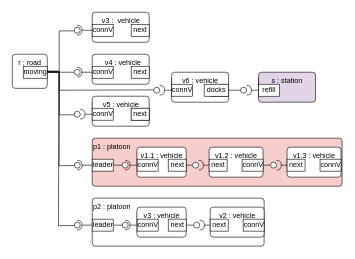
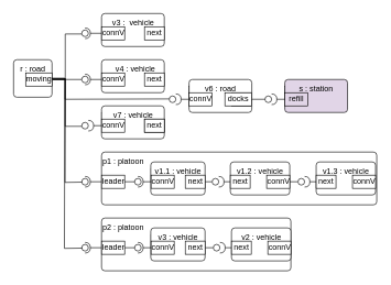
  <mxCell id="0" />
  <mxCell id="1" parent="0" />
  <mxCell id="2" value="&lt;div align=&quot;center&quot;&gt;r : road&lt;/div&gt;" style="html=1;align=center;verticalAlign=top;rounded=1;absoluteArcSize=1;arcSize=10;dashed=0;" vertex="1" parent="1"><mxGeometry x="20" y="90" width="58.25" height="56.88" as="geometry" /></mxCell>
  <mxCell id="3" value="" style="rounded=0;orthogonalLoop=1;jettySize=auto;html=1;endArrow=none;endFill=0;exitX=1;exitY=0.5;exitDx=0;exitDy=0;entryX=0.2;entryY=0.6;entryDx=0;entryDy=0;entryPerimeter=0;" edge="1" parent="1" source="22" target="5"><mxGeometry relative="1" as="geometry"><mxPoint x="213.25" y="235" as="sourcePoint" /><mxPoint x="103.25" y="-65" as="targetPoint" /><Array as="points"><mxPoint x="98.25" y="120" /><mxPoint x="98.25" y="51" /></Array></mxGeometry></mxCell>
  <mxCell id="4" value="" style="rounded=0;orthogonalLoop=1;jettySize=auto;html=1;endArrow=halfCircle;endFill=0;endSize=6;strokeWidth=1;exitX=0;exitY=0.5;exitDx=0;exitDy=0;entryX=0.5;entryY=0.5;entryDx=0;entryDy=0;entryPerimeter=0;" edge="1" parent="1" source="7" target="5"><mxGeometry relative="1" as="geometry"><mxPoint x="363.25" y="220" as="sourcePoint" /><mxPoint x="133.25" y="40" as="targetPoint" /></mxGeometry></mxCell>
  <mxCell id="5" value="" style="ellipse;whiteSpace=wrap;html=1;fontFamily=Helvetica;fontSize=12;fontColor=#000000;align=center;strokeColor=#000000;fillColor=#ffffff;points=[];aspect=fixed;resizable=0;" vertex="1" parent="1"><mxGeometry x="123.25" y="45" width="10" height="10" as="geometry" /></mxCell>
  <mxCell id="6" value="v3 :&amp;nbsp; vehicle" style="html=1;align=center;verticalAlign=top;rounded=1;absoluteArcSize=1;arcSize=10;dashed=0;" vertex="1" parent="1"><mxGeometry x="153.25" y="20" width="95" height="50" as="geometry" /></mxCell>
  <mxCell id="7" value="connV" style="html=1;" vertex="1" parent="1"><mxGeometry x="153.25" y="40" width="35" height="20" as="geometry" /></mxCell>
  <mxCell id="8" value="next" style="html=1;" vertex="1" parent="1"><mxGeometry x="218.25" y="40" width="30" height="20" as="geometry" /></mxCell>
  <mxCell id="9" value="connV" style="html=1;" vertex="1" parent="1"><mxGeometry x="153.25" y="170" width="50" height="20" as="geometry" /></mxCell>
  <mxCell id="10" value="&lt;div align=&quot;right&quot;&gt;&amp;nbsp; v4 : vehicle&lt;br&gt;&lt;/div&gt;" style="html=1;align=center;verticalAlign=top;rounded=1;absoluteArcSize=1;arcSize=10;dashed=0;" vertex="1" parent="1"><mxGeometry x="153.25" y="90" width="95" height="50" as="geometry" /></mxCell>
  <mxCell id="11" value="connV" style="html=1;" vertex="1" parent="1"><mxGeometry x="153.25" y="110" width="35" height="20" as="geometry" /></mxCell>
  <mxCell id="12" value="next" style="html=1;" vertex="1" parent="1"><mxGeometry x="218.25" y="110" width="30" height="20" as="geometry" /></mxCell>
  <mxCell id="13" value="" style="rounded=0;orthogonalLoop=1;jettySize=auto;html=1;endArrow=none;endFill=0;exitX=1;exitY=0.5;exitDx=0;exitDy=0;" edge="1" parent="1" source="22" target="15"><mxGeometry relative="1" as="geometry"><mxPoint x="133.25" y="105" as="sourcePoint" /></mxGeometry></mxCell>
  <mxCell id="14" value="" style="rounded=0;orthogonalLoop=1;jettySize=auto;html=1;endArrow=halfCircle;endFill=0;entryX=0.5;entryY=0.5;entryDx=0;entryDy=0;endSize=6;strokeWidth=1;exitX=0;exitY=0.5;exitDx=0;exitDy=0;" edge="1" parent="1" source="11" target="15"><mxGeometry relative="1" as="geometry"><mxPoint x="-56.75" y="185" as="sourcePoint" /></mxGeometry></mxCell>
  <mxCell id="15" value="" style="ellipse;whiteSpace=wrap;html=1;fontFamily=Helvetica;fontSize=12;fontColor=#000000;align=center;strokeColor=#000000;fillColor=#ffffff;points=[];aspect=fixed;resizable=0;" vertex="1" parent="1"><mxGeometry x="123.25" y="115" width="10" height="10" as="geometry" /></mxCell>
- <mxCell id="16" value="v5 : vehicle" style="html=1;align=center;verticalAlign=top;rounded=1;absoluteArcSize=1;arcSize=10;dashed=0;" vertex="1" parent="1"><mxGeometry x="153.25" y="160" width="95" height="50" as="geometry" /></mxCell>
+ <mxCell id="16" value="v7 : vehicle" style="html=1;align=center;verticalAlign=top;rounded=1;absoluteArcSize=1;arcSize=10;dashed=0;" vertex="1" parent="1"><mxGeometry x="153.25" y="160" width="95" height="50" as="geometry" /></mxCell>
  <mxCell id="17" value="connV" style="html=1;" vertex="1" parent="1"><mxGeometry x="153.25" y="180" width="35" height="20" as="geometry" /></mxCell>
  <mxCell id="18" value="docks" style="html=1;" vertex="1" parent="1"><mxGeometry x="218.25" y="180" width="30" height="20" as="geometry" /></mxCell>
  <mxCell id="19" value="" style="rounded=0;orthogonalLoop=1;jettySize=auto;html=1;endArrow=none;endFill=0;exitX=1;exitY=0.5;exitDx=0;exitDy=0;entryX=0.2;entryY=0.6;entryDx=0;entryDy=0;entryPerimeter=0;" edge="1" parent="1" source="22" target="20"><mxGeometry relative="1" as="geometry"><mxPoint x="76.25" y="239" as="sourcePoint" /><mxPoint x="108.25" y="190" as="targetPoint" /><Array as="points"><mxPoint x="98.25" y="120" /><mxPoint x="98.25" y="191" /></Array></mxGeometry></mxCell>
  <mxCell id="20" value="" style="ellipse;whiteSpace=wrap;html=1;fontFamily=Helvetica;fontSize=12;fontColor=#000000;align=center;strokeColor=#000000;fillColor=#ffffff;points=[];aspect=fixed;resizable=0;" vertex="1" parent="1"><mxGeometry x="123.25" y="185" width="10" height="10" as="geometry" /></mxCell>
  <mxCell id="21" value="" style="rounded=0;orthogonalLoop=1;jettySize=auto;html=1;endArrow=halfCircle;endFill=0;endSize=6;strokeWidth=1;exitX=0;exitY=0.5;exitDx=0;exitDy=0;" edge="1" parent="1" source="17" target="20"><mxGeometry relative="1" as="geometry"><mxPoint x="153.25" y="190" as="sourcePoint" /><mxPoint x="128.25" y="190" as="targetPoint" /><Array as="points" /></mxGeometry></mxCell>
  <mxCell id="22" value="moving" style="html=1;" vertex="1" parent="1"><mxGeometry x="38.25" y="110" width="40" height="20" as="geometry" /></mxCell>
  <mxCell id="23" value="next" style="html=1;" vertex="1" parent="1"><mxGeometry x="218.25" y="180" width="30" height="20" as="geometry" /></mxCell>
  <mxCell id="24" value="p2 : platoon" style="html=1;align=left;verticalAlign=top;rounded=1;absoluteArcSize=1;arcSize=10;dashed=0;" vertex="1" parent="1"><mxGeometry x="153.25" y="330" width="286.75" height="80" as="geometry" /></mxCell>
  <mxCell id="25" value="connV" style="html=1;" vertex="1" parent="1"><mxGeometry x="228.25" y="355" width="50" height="20" as="geometry" /></mxCell>
  <mxCell id="26" value="" style="rounded=0;orthogonalLoop=1;jettySize=auto;html=1;endArrow=halfCircle;endFill=0;entryX=0.5;entryY=0.5;entryDx=0;entryDy=0;endSize=6;strokeWidth=1;exitX=0;exitY=0.5;exitDx=0;exitDy=0;" edge="1" parent="1" target="27"><mxGeometry relative="1" as="geometry"><mxPoint x="153.25" y="375" as="sourcePoint" /></mxGeometry></mxCell>
  <mxCell id="27" value="" style="ellipse;whiteSpace=wrap;html=1;fontFamily=Helvetica;fontSize=12;fontColor=#000000;align=center;strokeColor=#000000;fillColor=#ffffff;points=[];aspect=fixed;resizable=0;" vertex="1" parent="1"><mxGeometry x="123.25" y="370" width="10" height="10" as="geometry" /></mxCell>
  <mxCell id="28" value="v3 : vehicle" style="html=1;align=center;verticalAlign=top;rounded=1;absoluteArcSize=1;arcSize=10;dashed=0;" vertex="1" parent="1"><mxGeometry x="227.75" y="345" width="82.25" height="50" as="geometry" /></mxCell>
  <mxCell id="29" value="connV" style="html=1;" vertex="1" parent="1"><mxGeometry x="228.25" y="365" width="35" height="20" as="geometry" /></mxCell>
  <mxCell id="30" value="v2 : vehicle" style="html=1;align=center;verticalAlign=top;rounded=1;absoluteArcSize=1;arcSize=10;dashed=0;" vertex="1" parent="1"><mxGeometry x="350" y="345" width="90" height="50" as="geometry" /></mxCell>
  <mxCell id="31" value="connV" style="html=1;" vertex="1" parent="1"><mxGeometry x="405" y="365" width="35" height="20" as="geometry" /></mxCell>
  <mxCell id="32" value="" style="rounded=0;orthogonalLoop=1;jettySize=auto;html=1;endArrow=none;endFill=0;exitX=1;exitY=0.5;exitDx=0;exitDy=0;" edge="1" parent="1" target="34"><mxGeometry relative="1" as="geometry"><mxPoint x="310" y="375" as="sourcePoint" /></mxGeometry></mxCell>
  <mxCell id="33" value="" style="rounded=0;orthogonalLoop=1;jettySize=auto;html=1;endArrow=halfCircle;endFill=0;endSize=6;strokeWidth=1;" edge="1" parent="1" target="34"><mxGeometry relative="1" as="geometry"><mxPoint x="350" y="375" as="sourcePoint" /><mxPoint x="362.5" y="375" as="targetPoint" /></mxGeometry></mxCell>
  <mxCell id="34" value="" style="ellipse;whiteSpace=wrap;html=1;fontFamily=Helvetica;fontSize=12;fontColor=#000000;align=center;strokeColor=#000000;fillColor=#ffffff;points=[];aspect=fixed;resizable=0;" vertex="1" parent="1"><mxGeometry x="322.5" y="370" width="10" height="10" as="geometry" /></mxCell>
  <mxCell id="35" value="leader" style="html=1;" vertex="1" parent="1"><mxGeometry x="153.25" y="365" width="35" height="20" as="geometry" /></mxCell>
  <mxCell id="36" value="" style="rounded=0;orthogonalLoop=1;jettySize=auto;html=1;endArrow=none;endFill=0;exitX=1;exitY=0.5;exitDx=0;exitDy=0;" edge="1" parent="1" source="35"><mxGeometry relative="1" as="geometry"><mxPoint x="198.25" y="375" as="sourcePoint" /><mxPoint x="208.25" y="375" as="targetPoint" /><Array as="points" /></mxGeometry></mxCell>
  <mxCell id="37" value="" style="rounded=0;orthogonalLoop=1;jettySize=auto;html=1;endArrow=halfCircle;endFill=0;endSize=6;strokeWidth=1;" edge="1" parent="1"><mxGeometry relative="1" as="geometry"><mxPoint x="211.25" y="375" as="sourcePoint" /><mxPoint x="211.25" y="375" as="targetPoint" /></mxGeometry></mxCell>
  <mxCell id="38" value="" style="ellipse;whiteSpace=wrap;html=1;fontFamily=Helvetica;fontSize=12;fontColor=#000000;align=center;strokeColor=#000000;fillColor=#ffffff;points=[];aspect=fixed;resizable=0;" vertex="1" parent="1"><mxGeometry x="203.25" y="370" width="10" height="10" as="geometry" /></mxCell>
  <mxCell id="39" value="" style="rounded=0;orthogonalLoop=1;jettySize=auto;html=1;endArrow=halfCircle;endFill=0;entryX=0.5;entryY=0.5;entryDx=0;entryDy=0;endSize=6;strokeWidth=1;entryPerimeter=0;" edge="1" parent="1" target="38"><mxGeometry relative="1" as="geometry"><mxPoint x="228.25" y="375" as="sourcePoint" /><mxPoint x="308.25" y="270" as="targetPoint" /><Array as="points"><mxPoint x="228.25" y="375" /></Array></mxGeometry></mxCell>
  <mxCell id="40" value="next" style="html=1;" vertex="1" parent="1"><mxGeometry x="280" y="365" width="30" height="20" as="geometry" /></mxCell>
  <mxCell id="41" value="next" style="html=1;" vertex="1" parent="1"><mxGeometry x="350" y="365" width="30" height="20" as="geometry" /></mxCell>
- <mxCell id="42" value="p1 : platoon" style="html=1;align=left;verticalAlign=top;rounded=1;absoluteArcSize=1;arcSize=10;dashed=0;fillColor=#f8cecc;" vertex="1" parent="1"><mxGeometry x="153.25" y="230" width="416.75" height="80" as="geometry" /></mxCell>
+ <mxCell id="42" value="p1 : platoon" style="html=1;align=left;verticalAlign=top;rounded=1;absoluteArcSize=1;arcSize=10;dashed=0;" vertex="1" parent="1"><mxGeometry x="153.25" y="230" width="416.75" height="80" as="geometry" /></mxCell>
  <mxCell id="43" value="connV" style="html=1;" vertex="1" parent="1"><mxGeometry x="228.25" y="255" width="50" height="20" as="geometry" /></mxCell>
  <mxCell id="44" value="" style="rounded=0;orthogonalLoop=1;jettySize=auto;html=1;endArrow=halfCircle;endFill=0;entryX=0.5;entryY=0.5;entryDx=0;entryDy=0;endSize=6;strokeWidth=1;exitX=0;exitY=0.5;exitDx=0;exitDy=0;" edge="1" parent="1" target="45"><mxGeometry relative="1" as="geometry"><mxPoint x="153.25" y="275" as="sourcePoint" /></mxGeometry></mxCell>
  <mxCell id="45" value="" style="ellipse;whiteSpace=wrap;html=1;fontFamily=Helvetica;fontSize=12;fontColor=#000000;align=center;strokeColor=#000000;fillColor=#ffffff;points=[];aspect=fixed;resizable=0;" vertex="1" parent="1"><mxGeometry x="123.25" y="270" width="10" height="10" as="geometry" /></mxCell>
  <mxCell id="46" value="v1.1 : vehicle" style="html=1;align=center;verticalAlign=top;rounded=1;absoluteArcSize=1;arcSize=10;dashed=0;" vertex="1" parent="1"><mxGeometry x="227.75" y="245" width="82.25" height="50" as="geometry" /></mxCell>
  <mxCell id="47" value="connV" style="html=1;" vertex="1" parent="1"><mxGeometry x="228.25" y="265" width="35" height="20" as="geometry" /></mxCell>
  <mxCell id="48" value="v1.2 : vehicle" style="html=1;align=center;verticalAlign=top;rounded=1;absoluteArcSize=1;arcSize=10;dashed=0;" vertex="1" parent="1"><mxGeometry x="348.25" y="245" width="90" height="50" as="geometry" /></mxCell>
  <mxCell id="49" value="connV" style="html=1;" vertex="1" parent="1"><mxGeometry x="403.25" y="265" width="35" height="20" as="geometry" /></mxCell>
  <mxCell id="50" value="" style="rounded=0;orthogonalLoop=1;jettySize=auto;html=1;endArrow=none;endFill=0;exitX=1;exitY=0.5;exitDx=0;exitDy=0;" edge="1" parent="1" source="58" target="52"><mxGeometry relative="1" as="geometry"><mxPoint x="323.25" y="275" as="sourcePoint" /></mxGeometry></mxCell>
  <mxCell id="51" value="" style="rounded=0;orthogonalLoop=1;jettySize=auto;html=1;endArrow=halfCircle;endFill=0;endSize=6;strokeWidth=1;" edge="1" parent="1" target="52"><mxGeometry relative="1" as="geometry"><mxPoint x="348.25" y="275" as="sourcePoint" /><mxPoint x="360.75" y="275" as="targetPoint" /></mxGeometry></mxCell>
  <mxCell id="52" value="" style="ellipse;whiteSpace=wrap;html=1;fontFamily=Helvetica;fontSize=12;fontColor=#000000;align=center;strokeColor=#000000;fillColor=#ffffff;points=[];aspect=fixed;resizable=0;" vertex="1" parent="1"><mxGeometry x="320.75" y="270" width="10" height="10" as="geometry" /></mxCell>
  <mxCell id="53" value="leader" style="html=1;" vertex="1" parent="1"><mxGeometry x="153.25" y="265" width="35" height="20" as="geometry" /></mxCell>
  <mxCell id="54" value="" style="rounded=0;orthogonalLoop=1;jettySize=auto;html=1;endArrow=none;endFill=0;exitX=1;exitY=0.5;exitDx=0;exitDy=0;" edge="1" parent="1" source="53"><mxGeometry relative="1" as="geometry"><mxPoint x="198.25" y="275" as="sourcePoint" /><mxPoint x="208.25" y="275" as="targetPoint" /><Array as="points" /></mxGeometry></mxCell>
  <mxCell id="55" value="" style="rounded=0;orthogonalLoop=1;jettySize=auto;html=1;endArrow=halfCircle;endFill=0;endSize=6;strokeWidth=1;" edge="1" parent="1"><mxGeometry relative="1" as="geometry"><mxPoint x="211.25" y="275" as="sourcePoint" /><mxPoint x="211.25" y="275" as="targetPoint" /></mxGeometry></mxCell>
  <mxCell id="56" value="" style="ellipse;whiteSpace=wrap;html=1;fontFamily=Helvetica;fontSize=12;fontColor=#000000;align=center;strokeColor=#000000;fillColor=#ffffff;points=[];aspect=fixed;resizable=0;" vertex="1" parent="1"><mxGeometry x="203.25" y="270" width="10" height="10" as="geometry" /></mxCell>
  <mxCell id="57" value="" style="rounded=0;orthogonalLoop=1;jettySize=auto;html=1;endArrow=halfCircle;endFill=0;entryX=0.5;entryY=0.5;entryDx=0;entryDy=0;endSize=6;strokeWidth=1;entryPerimeter=0;" edge="1" parent="1" target="56"><mxGeometry relative="1" as="geometry"><mxPoint x="228.25" y="275" as="sourcePoint" /><mxPoint x="308.25" y="170" as="targetPoint" /><Array as="points"><mxPoint x="228.25" y="275" /></Array></mxGeometry></mxCell>
  <mxCell id="58" value="next" style="html=1;" vertex="1" parent="1"><mxGeometry x="280" y="265" width="30" height="20" as="geometry" /></mxCell>
  <mxCell id="59" value="next" style="html=1;" vertex="1" parent="1"><mxGeometry x="348.25" y="265" width="30" height="20" as="geometry" /></mxCell>
  <mxCell id="60" value="" style="rounded=0;orthogonalLoop=1;jettySize=auto;html=1;endArrow=none;endFill=0;exitX=1;exitY=0.5;exitDx=0;exitDy=0;entryX=0.059;entryY=0.556;entryDx=0;entryDy=0;entryPerimeter=0;" edge="1" parent="1" target="45"><mxGeometry relative="1" as="geometry"><mxPoint x="78.25" y="119" as="sourcePoint" /><mxPoint x="125.25" y="190" as="targetPoint" /><Array as="points"><mxPoint x="98.25" y="119" /><mxPoint x="98" y="276" /></Array></mxGeometry></mxCell>
  <mxCell id="61" value="" style="rounded=0;orthogonalLoop=1;jettySize=auto;html=1;endArrow=none;endFill=0;exitX=1;exitY=0.5;exitDx=0;exitDy=0;entryX=0.075;entryY=0.56;entryDx=0;entryDy=0;entryPerimeter=0;" edge="1" parent="1" target="27"><mxGeometry relative="1" as="geometry"><mxPoint x="77.66" y="118" as="sourcePoint" /><mxPoint x="123.25" y="274.56" as="targetPoint" /><Array as="points"><mxPoint x="97.66" y="118" /><mxPoint x="97" y="376" /></Array></mxGeometry></mxCell>
  <mxCell id="62" value="v1.3 : vehicle" style="html=1;align=center;verticalAlign=top;rounded=1;absoluteArcSize=1;arcSize=10;dashed=0;" vertex="1" parent="1"><mxGeometry x="478.25" y="245" width="90" height="50" as="geometry" /></mxCell>
  <mxCell id="63" value="connV" style="html=1;" vertex="1" parent="1"><mxGeometry x="533.25" y="265" width="35" height="20" as="geometry" /></mxCell>
  <mxCell id="64" value="" style="rounded=0;orthogonalLoop=1;jettySize=auto;html=1;endArrow=none;endFill=0;exitX=1;exitY=0.5;exitDx=0;exitDy=0;" edge="1" parent="1" target="66"><mxGeometry relative="1" as="geometry"><mxPoint x="438.25" y="275" as="sourcePoint" /></mxGeometry></mxCell>
  <mxCell id="65" value="" style="rounded=0;orthogonalLoop=1;jettySize=auto;html=1;endArrow=halfCircle;endFill=0;endSize=6;strokeWidth=1;" edge="1" parent="1" target="66"><mxGeometry relative="1" as="geometry"><mxPoint x="478.25" y="275" as="sourcePoint" /><mxPoint x="490.75" y="275" as="targetPoint" /></mxGeometry></mxCell>
  <mxCell id="66" value="" style="ellipse;whiteSpace=wrap;html=1;fontFamily=Helvetica;fontSize=12;fontColor=#000000;align=center;strokeColor=#000000;fillColor=#ffffff;points=[];aspect=fixed;resizable=0;" vertex="1" parent="1"><mxGeometry x="450.75" y="270" width="10" height="10" as="geometry" /></mxCell>
  <mxCell id="67" value="next" style="html=1;" vertex="1" parent="1"><mxGeometry x="478.25" y="265" width="30" height="20" as="geometry" /></mxCell>
  <mxCell id="68" value="" style="rounded=0;orthogonalLoop=1;jettySize=auto;html=1;endArrow=none;endFill=0;exitX=1;exitY=0.5;exitDx=0;exitDy=0;entryX=0.128;entryY=0.445;entryDx=0;entryDy=0;entryPerimeter=0;" edge="1" parent="1" target="73"><mxGeometry relative="1" as="geometry"><mxPoint x="78.25" y="119" as="sourcePoint" /><mxPoint x="270" y="150" as="targetPoint" /><Array as="points"><mxPoint x="98.25" y="119" /><mxPoint x="98" y="150" /></Array></mxGeometry></mxCell>
  <mxCell id="69" value="connV" style="html=1;" vertex="1" parent="1"><mxGeometry x="285.75" y="130" width="50" height="20" as="geometry" /></mxCell>
- <mxCell id="70" value="v6 : vehicle" style="html=1;align=center;verticalAlign=top;rounded=1;absoluteArcSize=1;arcSize=10;dashed=0;" vertex="1" parent="1"><mxGeometry x="285.75" y="120" width="95" height="50" as="geometry" /></mxCell>
+ <mxCell id="70" value="v6 : road" style="html=1;align=center;verticalAlign=top;rounded=1;absoluteArcSize=1;arcSize=10;dashed=0;" vertex="1" parent="1"><mxGeometry x="285.75" y="120" width="95" height="50" as="geometry" /></mxCell>
  <mxCell id="71" value="connV" style="html=1;" vertex="1" parent="1"><mxGeometry x="285.75" y="140" width="35" height="20" as="geometry" /></mxCell>
  <mxCell id="72" value="docks" style="html=1;" vertex="1" parent="1"><mxGeometry x="350.75" y="140" width="30" height="20" as="geometry" /></mxCell>
  <mxCell id="73" value="" style="ellipse;whiteSpace=wrap;html=1;fontFamily=Helvetica;fontSize=12;fontColor=#000000;align=center;strokeColor=#000000;fillColor=#ffffff;points=[];aspect=fixed;resizable=0;" vertex="1" parent="1"><mxGeometry x="255.75" y="145" width="10" height="10" as="geometry" /></mxCell>
  <mxCell id="74" value="" style="rounded=0;orthogonalLoop=1;jettySize=auto;html=1;endArrow=halfCircle;endFill=0;endSize=6;strokeWidth=1;exitX=0;exitY=0.5;exitDx=0;exitDy=0;" edge="1" parent="1" source="71" target="73"><mxGeometry relative="1" as="geometry"><mxPoint x="285.75" y="150" as="sourcePoint" /><mxPoint x="260.75" y="150" as="targetPoint" /><Array as="points" /></mxGeometry></mxCell>
  <mxCell id="75" value="docks" style="html=1;" vertex="1" parent="1"><mxGeometry x="340" y="140" width="40.75" height="20" as="geometry" /></mxCell>
  <mxCell id="76" value="connV" style="html=1;" vertex="1" parent="1"><mxGeometry x="430.75" y="130" width="50" height="20" as="geometry" /></mxCell>
  <mxCell id="77" value="s : station" style="html=1;align=center;verticalAlign=top;rounded=1;absoluteArcSize=1;arcSize=10;dashed=0;fillColor=#e1d5e7;" vertex="1" parent="1"><mxGeometry x="430.75" y="120" width="95" height="50" as="geometry" /></mxCell>
- <mxCell id="78" value="refill" style="html=1;" vertex="1" parent="1"><mxGeometry x="430.75" y="140" width="35" height="20" as="geometry" /></mxCell>
+ <mxCell id="78" value="refill" style="html=1;fillColor=#e1d5e7;" vertex="1" parent="1"><mxGeometry x="430.75" y="140" width="35" height="20" as="geometry" /></mxCell>
  <mxCell id="79" value="" style="ellipse;whiteSpace=wrap;html=1;fontFamily=Helvetica;fontSize=12;fontColor=#000000;align=center;strokeColor=#000000;fillColor=#ffffff;points=[];aspect=fixed;resizable=0;" vertex="1" parent="1"><mxGeometry x="400.75" y="145" width="10" height="10" as="geometry" /></mxCell>
  <mxCell id="80" value="" style="rounded=0;orthogonalLoop=1;jettySize=auto;html=1;endArrow=halfCircle;endFill=0;endSize=6;strokeWidth=1;exitX=0;exitY=0.5;exitDx=0;exitDy=0;" edge="1" parent="1" source="78" target="79"><mxGeometry relative="1" as="geometry"><mxPoint x="430.75" y="150" as="sourcePoint" /><mxPoint x="405.75" y="150" as="targetPoint" /><Array as="points" /></mxGeometry></mxCell>
  <mxCell id="81" value="" style="endArrow=none;html=1;exitX=1;exitY=0.5;exitDx=0;exitDy=0;entryX=0.028;entryY=0.499;entryDx=0;entryDy=0;entryPerimeter=0;" edge="1" parent="1" source="75" target="79"><mxGeometry width="50" height="50" relative="1" as="geometry"><mxPoint x="330" y="220" as="sourcePoint" /><mxPoint x="410" y="150" as="targetPoint" /></mxGeometry></mxCell>
